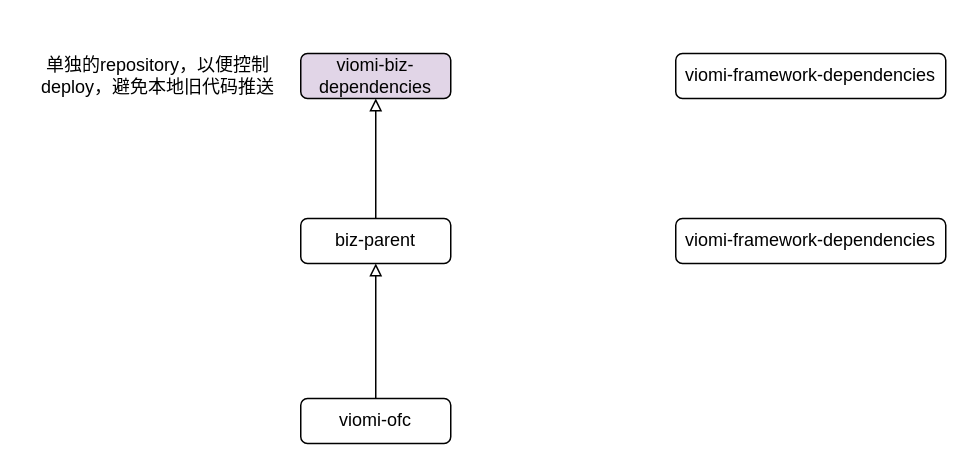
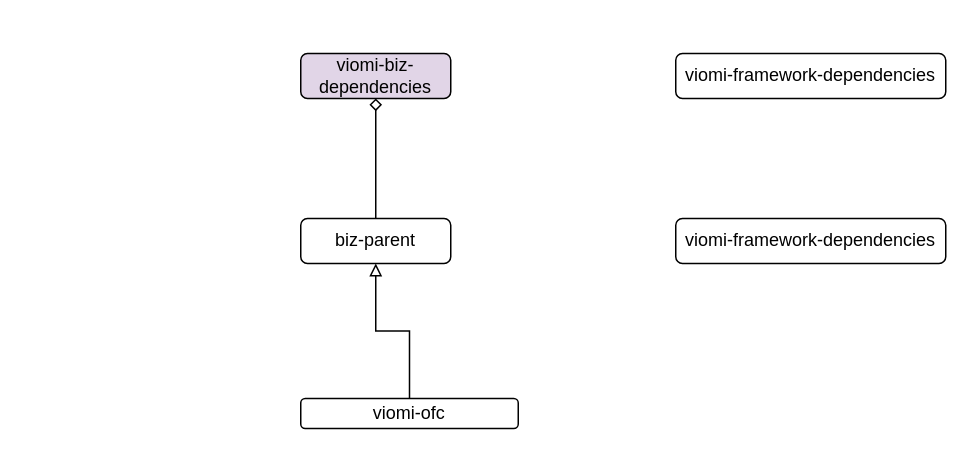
  <mxCell id="0" />
  <mxCell id="1" parent="0" />
- <mxCell id="2" style="edgeStyle=orthogonalEdgeStyle;rounded=0;orthogonalLoop=1;jettySize=auto;html=1;entryX=0.5;entryY=1;entryDx=0;entryDy=0;startArrow=none;startFill=0;endArrow=block;endFill=0;" edge="1" parent="1" source="3" target="6"><mxGeometry relative="1" as="geometry" /></mxCell>
+ <mxCell id="2" style="edgeStyle=orthogonalEdgeStyle;rounded=0;orthogonalLoop=1;jettySize=auto;html=1;entryX=0.5;entryY=1;entryDx=0;entryDy=0;startArrow=none;startFill=0;endArrow=diamond;endFill=0;" edge="1" parent="1" source="3" target="6"><mxGeometry relative="1" as="geometry" /></mxCell>
  <mxCell id="3" value="biz-parent&lt;br&gt;" style="rounded=1;whiteSpace=wrap;html=1;" vertex="1" parent="1"><mxGeometry x="200" y="145" width="100" height="30" as="geometry" /></mxCell>
  <mxCell id="4" value="viomi-framework-dependencies" style="rounded=1;whiteSpace=wrap;html=1;" vertex="1" parent="1"><mxGeometry x="450" y="35" width="180" height="30" as="geometry" /></mxCell>
  <mxCell id="5" value="viomi-framework-dependencies" style="rounded=1;whiteSpace=wrap;html=1;" vertex="1" parent="1"><mxGeometry x="450" y="145" width="180" height="30" as="geometry" /></mxCell>
  <mxCell id="6" value="viomi-biz-dependencies" style="rounded=1;whiteSpace=wrap;html=1;fillColor=#e1d5e7;" vertex="1" parent="1"><mxGeometry x="200" y="35" width="100" height="30" as="geometry" /></mxCell>
  <mxCell id="7" style="edgeStyle=orthogonalEdgeStyle;rounded=0;orthogonalLoop=1;jettySize=auto;html=1;entryX=0.5;entryY=1;entryDx=0;entryDy=0;startArrow=none;startFill=0;endArrow=block;endFill=0;" edge="1" parent="1" source="8" target="3"><mxGeometry relative="1" as="geometry" /></mxCell>
- <mxCell id="8" value="viomi-ofc" style="rounded=1;whiteSpace=wrap;html=1;" vertex="1" parent="1"><mxGeometry x="200" y="265" width="100" height="30" as="geometry" /></mxCell>
- <mxCell id="9" value="单独的repository，以便控制deploy，避免本地旧代码推送" style="text;html=1;strokeColor=none;fillColor=none;align=center;verticalAlign=middle;whiteSpace=wrap;rounded=0;" vertex="1" parent="1"><mxGeometry x="20" y="20" width="170" height="60" as="geometry" /></mxCell>
+ <mxCell id="8" value="viomi-ofc" style="rounded=1;whiteSpace=wrap;html=1;" vertex="1" parent="1"><mxGeometry x="200" y="265" width="145" height="20" as="geometry" /></mxCell>
